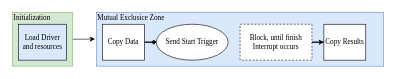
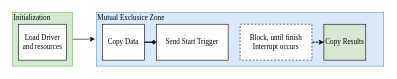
  <mxCell id="0" />
  <mxCell id="1" parent="0" />
  <mxCell id="2" style="edgeStyle=orthogonalEdgeStyle;rounded=0;orthogonalLoop=1;jettySize=auto;html=1;entryX=-0.005;entryY=0.498;entryDx=0;entryDy=0;entryPerimeter=0;" parent="1" source="3" target="4" edge="1"><mxGeometry relative="1" as="geometry" /></mxCell>
  <mxCell id="3" value="T" style="rounded=0;whiteSpace=wrap;html=1;fillColor=#d5e8d4;strokeColor=#82b366;fontFamily=Times;FType=g;" parent="1" vertex="1"><mxGeometry x="20" y="20" width="100" height="90" as="geometry" /></mxCell>
  <mxCell id="4" value="" style="rounded=0;whiteSpace=wrap;html=1;fillColor=#dae8fc;strokeColor=#6c8ebf;fontFamily=Times;FType=g;" parent="1" vertex="1"><mxGeometry x="160" y="20" width="480" height="90" as="geometry" /></mxCell>
- <mxCell id="5" value="Load Driver and resources" style="rounded=0;whiteSpace=wrap;html=1;fontFamily=Times;FType=g;fillColor=#dae8fc;" parent="1" vertex="1"><mxGeometry x="30" y="40" width="80" height="60" as="geometry" /></mxCell>
+ <mxCell id="5" value="Load Driver and resources" style="rounded=0;whiteSpace=wrap;html=1;fontFamily=Times;FType=g;" parent="1" vertex="1"><mxGeometry x="30" y="40" width="80" height="60" as="geometry" /></mxCell>
  <mxCell id="6" style="edgeStyle=orthogonalEdgeStyle;rounded=0;orthogonalLoop=1;jettySize=auto;html=1;entryX=0;entryY=0.5;entryDx=0;entryDy=0;endArrow=diamond;" parent="1" source="7" target="8" edge="1"><mxGeometry relative="1" as="geometry" /></mxCell>
  <mxCell id="7" value="Copy Data" style="rounded=0;whiteSpace=wrap;html=1;fontFamily=Times;FType=g;" parent="1" vertex="1"><mxGeometry x="170" y="40" width="70" height="60" as="geometry" /></mxCell>
- <mxCell id="8" value="Send Start Trigger" style="ellipse;whiteSpace=wrap;html=1;fontFamily=Times;FType=g;" parent="1" vertex="1"><mxGeometry x="260" y="40" width="120" height="60" as="geometry" /></mxCell>
- <mxCell id="9" style="edgeStyle=orthogonalEdgeStyle;rounded=0;orthogonalLoop=1;jettySize=auto;html=1;entryX=0;entryY=0.5;entryDx=0;entryDy=0;" parent="1" source="10" target="12" edge="1"><mxGeometry relative="1" as="geometry" /></mxCell>
+ <mxCell id="8" value="Send Start Trigger" style="rounded=0;whiteSpace=wrap;html=1;fontFamily=Times;FType=g;" parent="1" vertex="1"><mxGeometry x="260" y="40" width="120" height="60" as="geometry" /></mxCell>
+ <mxCell id="9" style="edgeStyle=orthogonalEdgeStyle;rounded=0;orthogonalLoop=1;jettySize=auto;html=1;entryX=0;entryY=0.5;entryDx=0;entryDy=0;dashed=1;" parent="1" source="10" target="12" edge="1"><mxGeometry relative="1" as="geometry" /></mxCell>
  <mxCell id="10" value="Block, until finish Interrupt occurs" style="rounded=0;whiteSpace=wrap;html=1;fontFamily=Times;FType=g;dashed=1;" parent="1" vertex="1"><mxGeometry x="400" y="40" width="120" height="60" as="geometry" /></mxCell>
  <mxCell id="11" value="Mutual Exclusice Zone" style="text;html=1;align=left;verticalAlign=middle;whiteSpace=wrap;rounded=0;fontFamily=Times;FType=g;" parent="1" vertex="1"><mxGeometry x="160" y="20" width="170" height="20" as="geometry" /></mxCell>
- <mxCell id="12" value="Copy Results" style="rounded=0;whiteSpace=wrap;html=1;fontFamily=Times;FType=g;" parent="1" vertex="1"><mxGeometry x="540" y="40" width="70" height="60" as="geometry" /></mxCell>
+ <mxCell id="12" value="Copy Results" style="rounded=0;whiteSpace=wrap;html=1;fontFamily=Times;FType=g;fillColor=#d5e8d4;" parent="1" vertex="1"><mxGeometry x="540" y="40" width="70" height="60" as="geometry" /></mxCell>
  <mxCell id="13" value="Initialization" style="text;html=1;align=left;verticalAlign=middle;whiteSpace=wrap;rounded=0;fontFamily=Times;FType=g;" parent="1" vertex="1"><mxGeometry x="20" y="20" width="90" height="20" as="geometry" /></mxCell>
